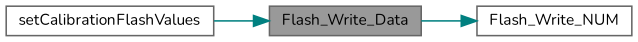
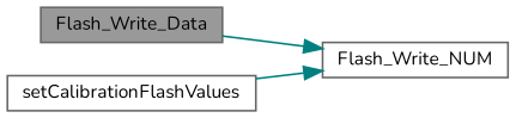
  digraph {
    fontname=Nunito
    rankdir=RL
    node [color=grey40 fillcolor=white fontname=Nunito fontsize=10 shape=box style=filled]
    edge [color=teal dir=back fontname=Nunito fontsize=10 labelfontname=Helvetica labelfontsize=10 style=solid]
    n1 [color=gray40 fillcolor=grey60 fontcolor=black height=0.2 label=Flash_Write_Data width=0.4]
    n2 [height=0.2 label=setCalibrationFlashValues width=0.4]
    n3 [height=0.2 label=Flash_Write_NUM width=0.4]
-   n1 -> n2
+   n3 -> n2
    n3 -> n1
  }
